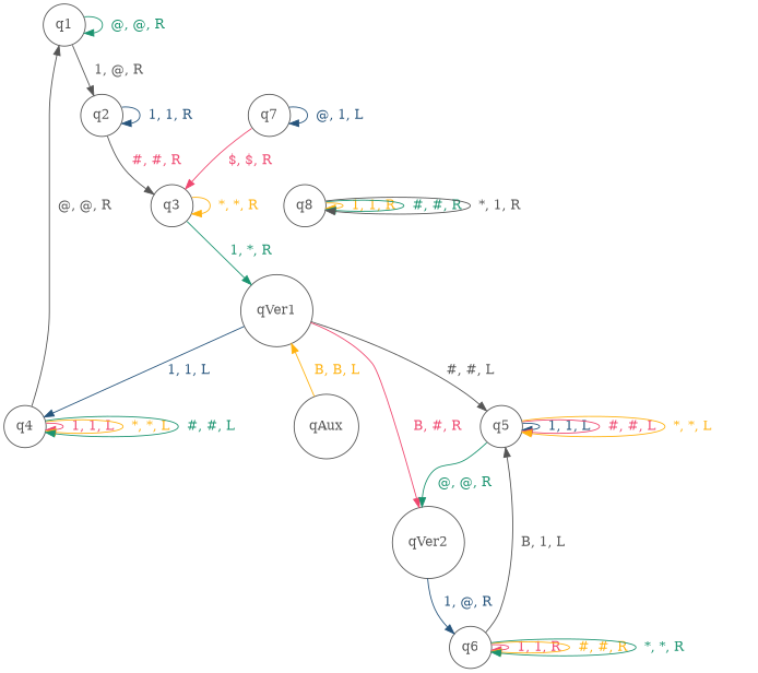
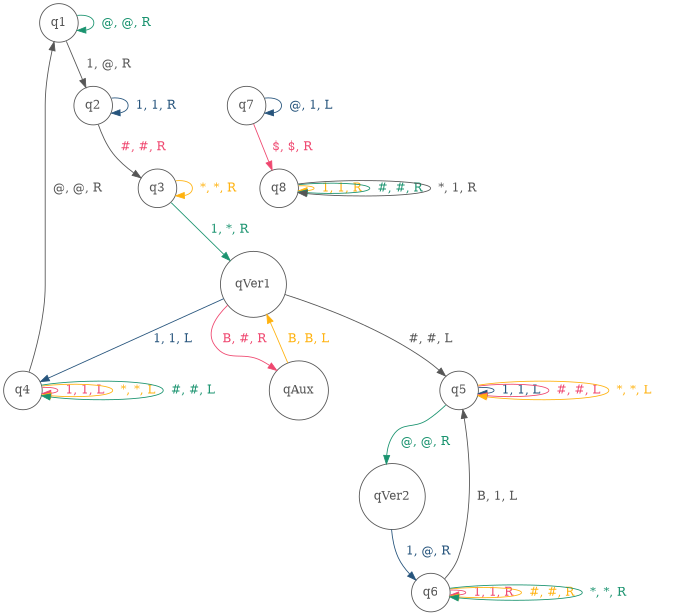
  digraph {
    fontname="DejaVu Serif"
    node [color="#555555" fontcolor="#555555" fontname="DejaVu Serif" shape=circle]
    edge [color="#1A936F" fontcolor="#1A936F" fontname="DejaVu Serif"]
    q1
    q2
    q3
    qVer1
    q5
    q4
    qAux
    qVer2
    q6
    q7
    q8
    q1 -> q1 [label="  @, @, R  "]
    q1 -> q2 [color="#555555" fontcolor="#555555" label="  1, @, R  "]
    q2 -> q2 [color="#26547C" fontcolor="#26547C" label="  1, 1, R  "]
    q2 -> q3 [color="#555555" fontcolor="#EF476F" label="  #, #, R  "]
    q3 -> q3 [color="#FFB20F" fontcolor="#FFB20F" label="  *, *, R  "]
    q3 -> qVer1 [label="  1, *, R  "]
    qVer1 -> q5 [color="#555555" fontcolor="#555555" label="  #, #, L  "]
    qVer1 -> q4 [color="#26547C" fontcolor="#26547C" label="  1, 1, L  "]
-   qVer1 -> qVer2 [color="#EF476F" fontcolor="#EF476F" label="  B, #, R  "]
+   qVer1 -> qAux [color="#EF476F" fontcolor="#EF476F" label="  B, #, R  "]
    q5 -> q5 [color="#26547C" fontcolor="#26547C" label="  1, 1, L  "]
    q5 -> q5 [color="#EF476F" fontcolor="#EF476F" label="  #, #, L  "]
    q5 -> q5 [color="#FFB20F" fontcolor="#FFB20F" label="  *, *, L  "]
    q5 -> qVer2 [label="  @, @, R  "]
    q4 -> q1 [color="#555555" fontcolor="#555555" label="  @, @, R  "]
    q4 -> q4 [color="#EF476F" fontcolor="#EF476F" label="  1, 1, L  "]
    q4 -> q4 [color="#FFB20F" fontcolor="#FFB20F" label="  *, *, L  "]
    q4 -> q4 [label="  #, #, L  "]
    qAux -> qVer1 [color="#FFB20F" fontcolor="#FFB20F" label="  B, B, L  "]
    qVer2 -> q6 [color="#26547C" fontcolor="#26547C" label="  1, @, R  "]
    q6 -> q5 [color="#555555" fontcolor="#555555" label="  B, 1, L  "]
    q6 -> q6 [color="#EF476F" fontcolor="#EF476F" label="  1, 1, R  "]
    q6 -> q6 [color="#FFB20F" fontcolor="#FFB20F" label="  #, #, R  "]
    q6 -> q6 [label="  *, *, R  "]
    q7 -> q7 [color="#26547C" fontcolor="#26547C" label="  @, 1, L  "]
-   q7 -> q3 [color="#EF476F" fontcolor="#EF476F" label="  $, $, R  "]
+   q7 -> q8 [color="#EF476F" fontcolor="#EF476F" label="  $, $, R  "]
    q8 -> q8 [color="#FFB20F" fontcolor="#FFB20F" label="  1, 1, R  "]
    q8 -> q8 [label="  #, #, R  "]
    q8 -> q8 [color="#555555" fontcolor="#555555" label="  *, 1, R  "]
  }
